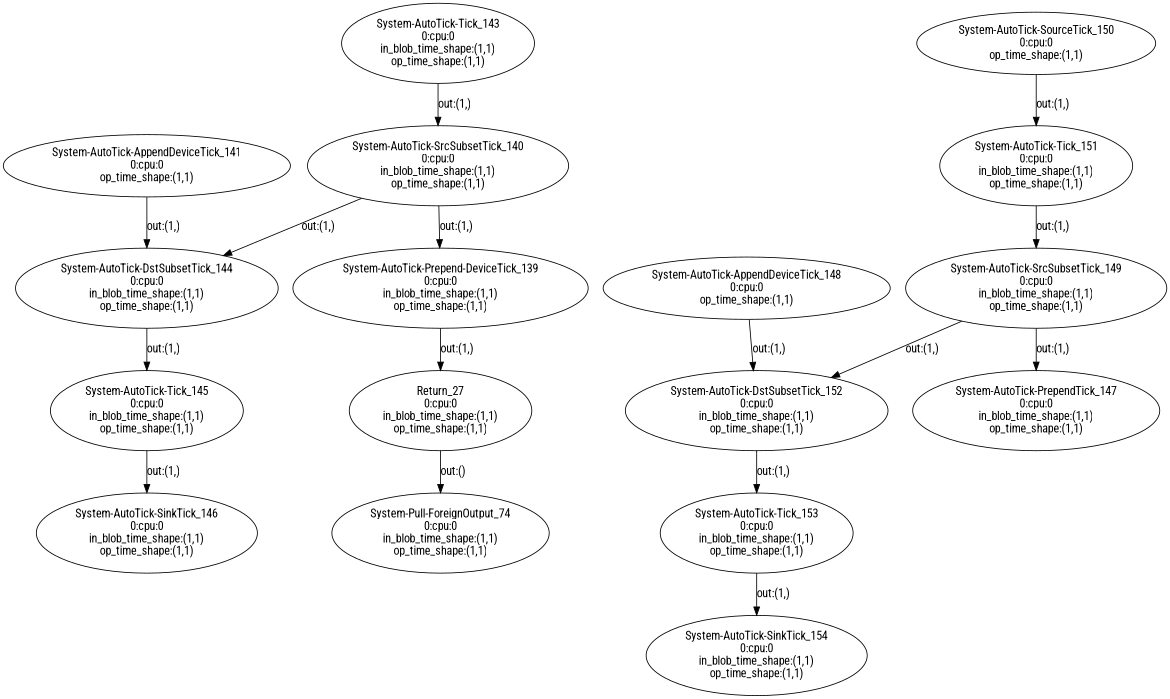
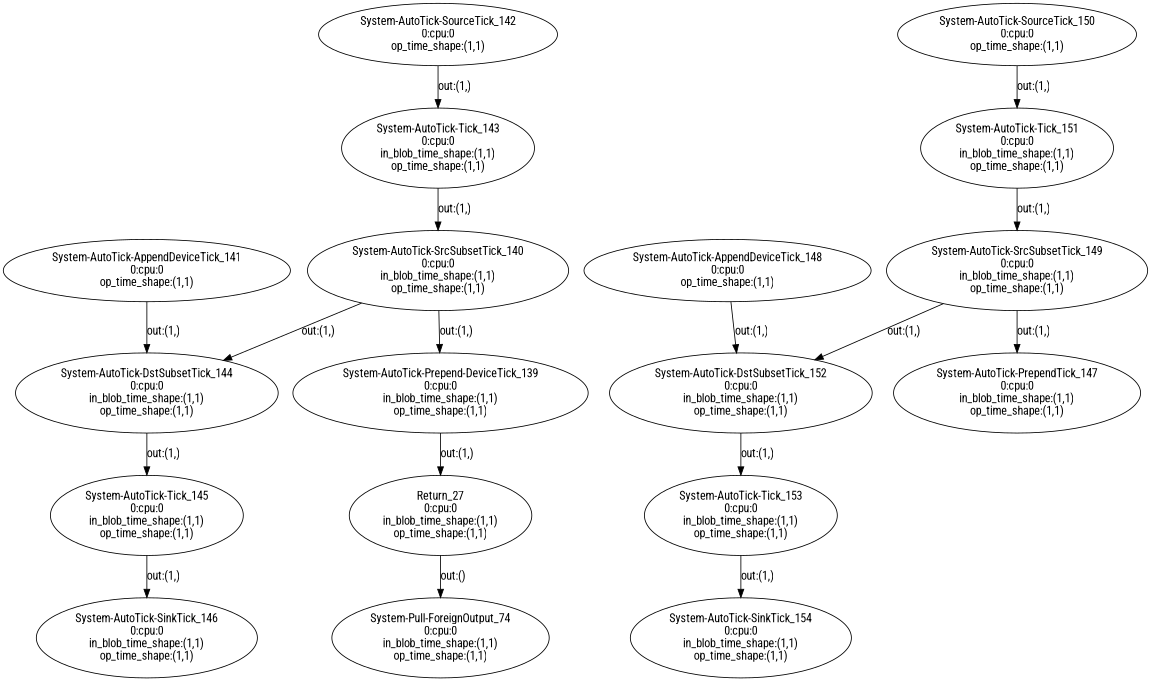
  digraph {
    fontname="Roboto Condensed"
    node [fontname="Roboto Condensed"]
    edge [fontname="Roboto Condensed"]
    n1 [label="Return_27\n0:cpu:0\nin_blob_time_shape:(1,1)\nop_time_shape:(1,1)"]
    n2 [label="System-Pull-ForeignOutput_74\n0:cpu:0\nin_blob_time_shape:(1,1)\nop_time_shape:(1,1)"]
    n3 [label="System-AutoTick-Prepend-DeviceTick_139\n0:cpu:0\nin_blob_time_shape:(1,1)\nop_time_shape:(1,1)"]
    n4 [label="System-AutoTick-SrcSubsetTick_140\n0:cpu:0\nin_blob_time_shape:(1,1)\nop_time_shape:(1,1)"]
    n5 [label="System-AutoTick-DstSubsetTick_144\n0:cpu:0\nin_blob_time_shape:(1,1)\nop_time_shape:(1,1)"]
    n6 [label="System-AutoTick-AppendDeviceTick_141\n0:cpu:0\nop_time_shape:(1,1)"]
+   n7 [label="System-AutoTick-SourceTick_142\n0:cpu:0\nop_time_shape:(1,1)"]
    n8 [label="System-AutoTick-Tick_143\n0:cpu:0\nin_blob_time_shape:(1,1)\nop_time_shape:(1,1)"]
    n9 [label="System-AutoTick-Tick_145\n0:cpu:0\nin_blob_time_shape:(1,1)\nop_time_shape:(1,1)"]
    n10 [label="System-AutoTick-SinkTick_146\n0:cpu:0\nin_blob_time_shape:(1,1)\nop_time_shape:(1,1)"]
    n11 [label="System-AutoTick-PrependTick_147\n0:cpu:0\nin_blob_time_shape:(1,1)\nop_time_shape:(1,1)"]
    n12 [label="System-AutoTick-AppendDeviceTick_148\n0:cpu:0\nop_time_shape:(1,1)"]
    n13 [label="System-AutoTick-DstSubsetTick_152\n0:cpu:0\nin_blob_time_shape:(1,1)\nop_time_shape:(1,1)"]
    n14 [label="System-AutoTick-SrcSubsetTick_149\n0:cpu:0\nin_blob_time_shape:(1,1)\nop_time_shape:(1,1)"]
    n15 [label="System-AutoTick-SourceTick_150\n0:cpu:0\nop_time_shape:(1,1)"]
    n16 [label="System-AutoTick-Tick_151\n0:cpu:0\nin_blob_time_shape:(1,1)\nop_time_shape:(1,1)"]
    n17 [label="System-AutoTick-Tick_153\n0:cpu:0\nin_blob_time_shape:(1,1)\nop_time_shape:(1,1)"]
    n18 [label="System-AutoTick-SinkTick_154\n0:cpu:0\nin_blob_time_shape:(1,1)\nop_time_shape:(1,1)"]
    n1 -> n2 [label="out:()"]
    n3 -> n1 [label="out:(1,)"]
    n4 -> n3 [label="out:(1,)"]
    n4 -> n5 [label="out:(1,)"]
    n5 -> n9 [label="out:(1,)"]
    n6 -> n5 [label="out:(1,)"]
+   n7 -> n8 [label="out:(1,)"]
    n8 -> n4 [label="out:(1,)"]
    n9 -> n10 [label="out:(1,)"]
    n12 -> n13 [label="out:(1,)"]
    n13 -> n17 [label="out:(1,)"]
    n14 -> n11 [label="out:(1,)"]
    n14 -> n13 [label="out:(1,)"]
    n15 -> n16 [label="out:(1,)"]
    n16 -> n14 [label="out:(1,)"]
    n17 -> n18 [label="out:(1,)"]
  }
